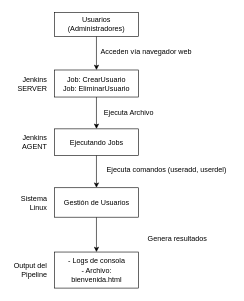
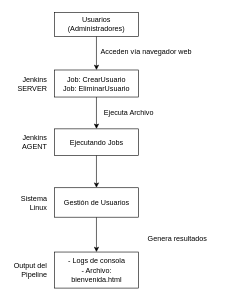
  <mxCell id="0" />
  <mxCell id="1" parent="0" />
  <mxCell id="2" style="edgeStyle=none;html=1;exitX=0.5;exitY=1;exitDx=0;exitDy=0;" edge="1" parent="1" source="19" target="16"><mxGeometry relative="1" as="geometry"><mxPoint x="300" y="18" as="targetPoint" /></mxGeometry></mxCell>
  <mxCell id="3" value="" style="edgeStyle=none;html=1;" edge="1" parent="1" source="16" target="27"><mxGeometry relative="1" as="geometry" /></mxCell>
  <mxCell id="4" style="edgeStyle=none;html=1;" edge="1" parent="1" source="12" target="5"><mxGeometry relative="1" as="geometry"><mxPoint x="270" y="318" as="targetPoint" /></mxGeometry></mxCell>
  <mxCell id="5" value="" style="rounded=0;whiteSpace=wrap;html=1;" vertex="1" parent="1"><mxGeometry x="90" y="419" width="140" height="60" as="geometry" /></mxCell>
  <mxCell id="6" value="Jenkins SERVER" style="text;html=1;strokeColor=none;fillColor=none;align=right;verticalAlign=middle;whiteSpace=wrap;rounded=0;" vertex="1" parent="1"><mxGeometry x="20" y="123.5" width="60" height="30" as="geometry" /></mxCell>
  <mxCell id="7" value="Jenkins AGENT" style="text;html=1;strokeColor=none;fillColor=none;align=right;verticalAlign=middle;whiteSpace=wrap;rounded=0;" vertex="1" parent="1"><mxGeometry x="20" y="221" width="60" height="30" as="geometry" /></mxCell>
  <mxCell id="8" value="Sistema Linux" style="text;html=1;strokeColor=none;fillColor=none;align=right;verticalAlign=middle;whiteSpace=wrap;rounded=0;" vertex="1" parent="1"><mxGeometry x="20" y="321.5" width="60" height="30" as="geometry" /></mxCell>
  <mxCell id="9" value="Output del Pipeline" style="text;html=1;strokeColor=none;fillColor=none;align=right;verticalAlign=middle;whiteSpace=wrap;rounded=0;" vertex="1" parent="1"><mxGeometry x="20" y="434" width="60" height="30" as="geometry" /></mxCell>
  <mxCell id="10" value="&lt;div style=&quot;line-height: 16px;&quot;&gt;&lt;div style=&quot;&quot;&gt;- Logs de consola&lt;/div&gt;&lt;div style=&quot;&quot;&gt;- Archivo: bienvenida.html&lt;/div&gt;&lt;/div&gt;" style="text;html=1;strokeColor=none;fillColor=none;align=center;verticalAlign=middle;whiteSpace=wrap;rounded=0;" vertex="1" parent="1"><mxGeometry x="103.75" y="434" width="112.5" height="30" as="geometry" /></mxCell>
  <mxCell id="11" value="" style="group" vertex="1" connectable="0" parent="1"><mxGeometry x="90" y="312" width="140" height="49" as="geometry" /></mxCell>
  <mxCell id="12" value="" style="rounded=0;whiteSpace=wrap;html=1;" vertex="1" parent="11"><mxGeometry width="140" height="49" as="geometry" /></mxCell>
  <mxCell id="13" value="&lt;div style=&quot;line-height: 16px;&quot;&gt;&lt;div style=&quot;&quot;&gt;Gestión de Usuarios&lt;/div&gt;&lt;/div&gt;" style="text;html=1;strokeColor=none;fillColor=none;align=center;verticalAlign=middle;whiteSpace=wrap;rounded=0;" vertex="1" parent="11"><mxGeometry x="8.75" y="12.25" width="122.5" height="24.5" as="geometry" /></mxCell>
  <mxCell id="14" value="Acceden vía navegador web" style="text;html=1;strokeColor=none;fillColor=none;align=center;verticalAlign=middle;whiteSpace=wrap;rounded=0;labelBackgroundColor=none;fontFamily=Helvetica;" vertex="1" parent="1"><mxGeometry x="158" y="71" width="170" height="30" as="geometry" /></mxCell>
  <mxCell id="15" value="" style="group" vertex="1" connectable="0" parent="1"><mxGeometry x="90" y="116" width="140" height="45" as="geometry" /></mxCell>
  <mxCell id="16" value="" style="rounded=0;whiteSpace=wrap;html=1;" vertex="1" parent="15"><mxGeometry width="140" height="45" as="geometry" /></mxCell>
  <mxCell id="17" value="&lt;div style=&quot;line-height: 16px;&quot;&gt;&lt;div style=&quot;&quot;&gt;Job: CrearUsuario&lt;/div&gt;&lt;div style=&quot;&quot;&gt;Job: EliminarUsuario&lt;/div&gt;&lt;/div&gt;" style="text;html=1;strokeColor=none;fillColor=none;align=center;verticalAlign=middle;whiteSpace=wrap;rounded=0;" vertex="1" parent="15"><mxGeometry x="5" y="11.25" width="130" height="22.5" as="geometry" /></mxCell>
  <mxCell id="18" value="" style="group" vertex="1" connectable="0" parent="1"><mxGeometry x="90" y="20" width="140" height="40" as="geometry" /></mxCell>
  <mxCell id="19" value="" style="rounded=0;whiteSpace=wrap;html=1;" vertex="1" parent="18"><mxGeometry width="140" height="40" as="geometry" /></mxCell>
  <mxCell id="20" value="Usuarios&lt;br&gt;(Administradores)" style="text;html=1;strokeColor=none;fillColor=none;align=center;verticalAlign=middle;whiteSpace=wrap;rounded=0;" vertex="1" parent="18"><mxGeometry x="40" y="10" width="60" height="20" as="geometry" /></mxCell>
  <mxCell id="21" value="Ejecuta Archivo" style="text;html=1;strokeColor=none;fillColor=none;align=center;verticalAlign=middle;whiteSpace=wrap;rounded=0;labelBackgroundColor=none;fontFamily=Helvetica;" vertex="1" parent="1"><mxGeometry x="159" y="172" width="110" height="30" as="geometry" /></mxCell>
- <mxCell id="22" value="Ejecuta comandos (useradd, userdel)" style="text;html=1;strokeColor=none;fillColor=none;align=center;verticalAlign=middle;whiteSpace=wrap;rounded=0;labelBackgroundColor=none;fontFamily=Helvetica;" vertex="1" parent="1"><mxGeometry x="170" y="268" width="214" height="30" as="geometry" /></mxCell>
  <mxCell id="23" value="Genera resultados" style="text;html=1;strokeColor=none;fillColor=none;align=center;verticalAlign=middle;whiteSpace=wrap;rounded=0;labelBackgroundColor=none;fontFamily=Helvetica;" vertex="1" parent="1"><mxGeometry x="240" y="382" width="110" height="30" as="geometry" /></mxCell>
  <mxCell id="24" style="edgeStyle=none;html=1;entryX=0.5;entryY=0;entryDx=0;entryDy=0;fontFamily=Helvetica;fontSize=12;fontColor=default;" edge="1" parent="1" source="27" target="12"><mxGeometry relative="1" as="geometry" /></mxCell>
  <mxCell id="25" value="" style="group" vertex="1" connectable="0" parent="1"><mxGeometry x="90" y="214" width="140" height="44" as="geometry" /></mxCell>
  <mxCell id="26" value="" style="group;fontColor=#FFFFFF;" vertex="1" connectable="0" parent="25"><mxGeometry width="140" height="44" as="geometry" /></mxCell>
  <mxCell id="27" value="" style="rounded=0;whiteSpace=wrap;html=1;" vertex="1" parent="26"><mxGeometry width="140" height="44" as="geometry" /></mxCell>
  <mxCell id="28" value="&lt;div style=&quot;line-height: 16px;&quot;&gt;&lt;div style=&quot;&quot;&gt;Ejecutando Jobs&lt;/div&gt;&lt;/div&gt;" style="text;html=1;strokeColor=none;fillColor=none;align=center;verticalAlign=middle;whiteSpace=wrap;rounded=0;" vertex="1" parent="25"><mxGeometry x="8.75" y="9.68" width="122.5" height="26.4" as="geometry" /></mxCell>
